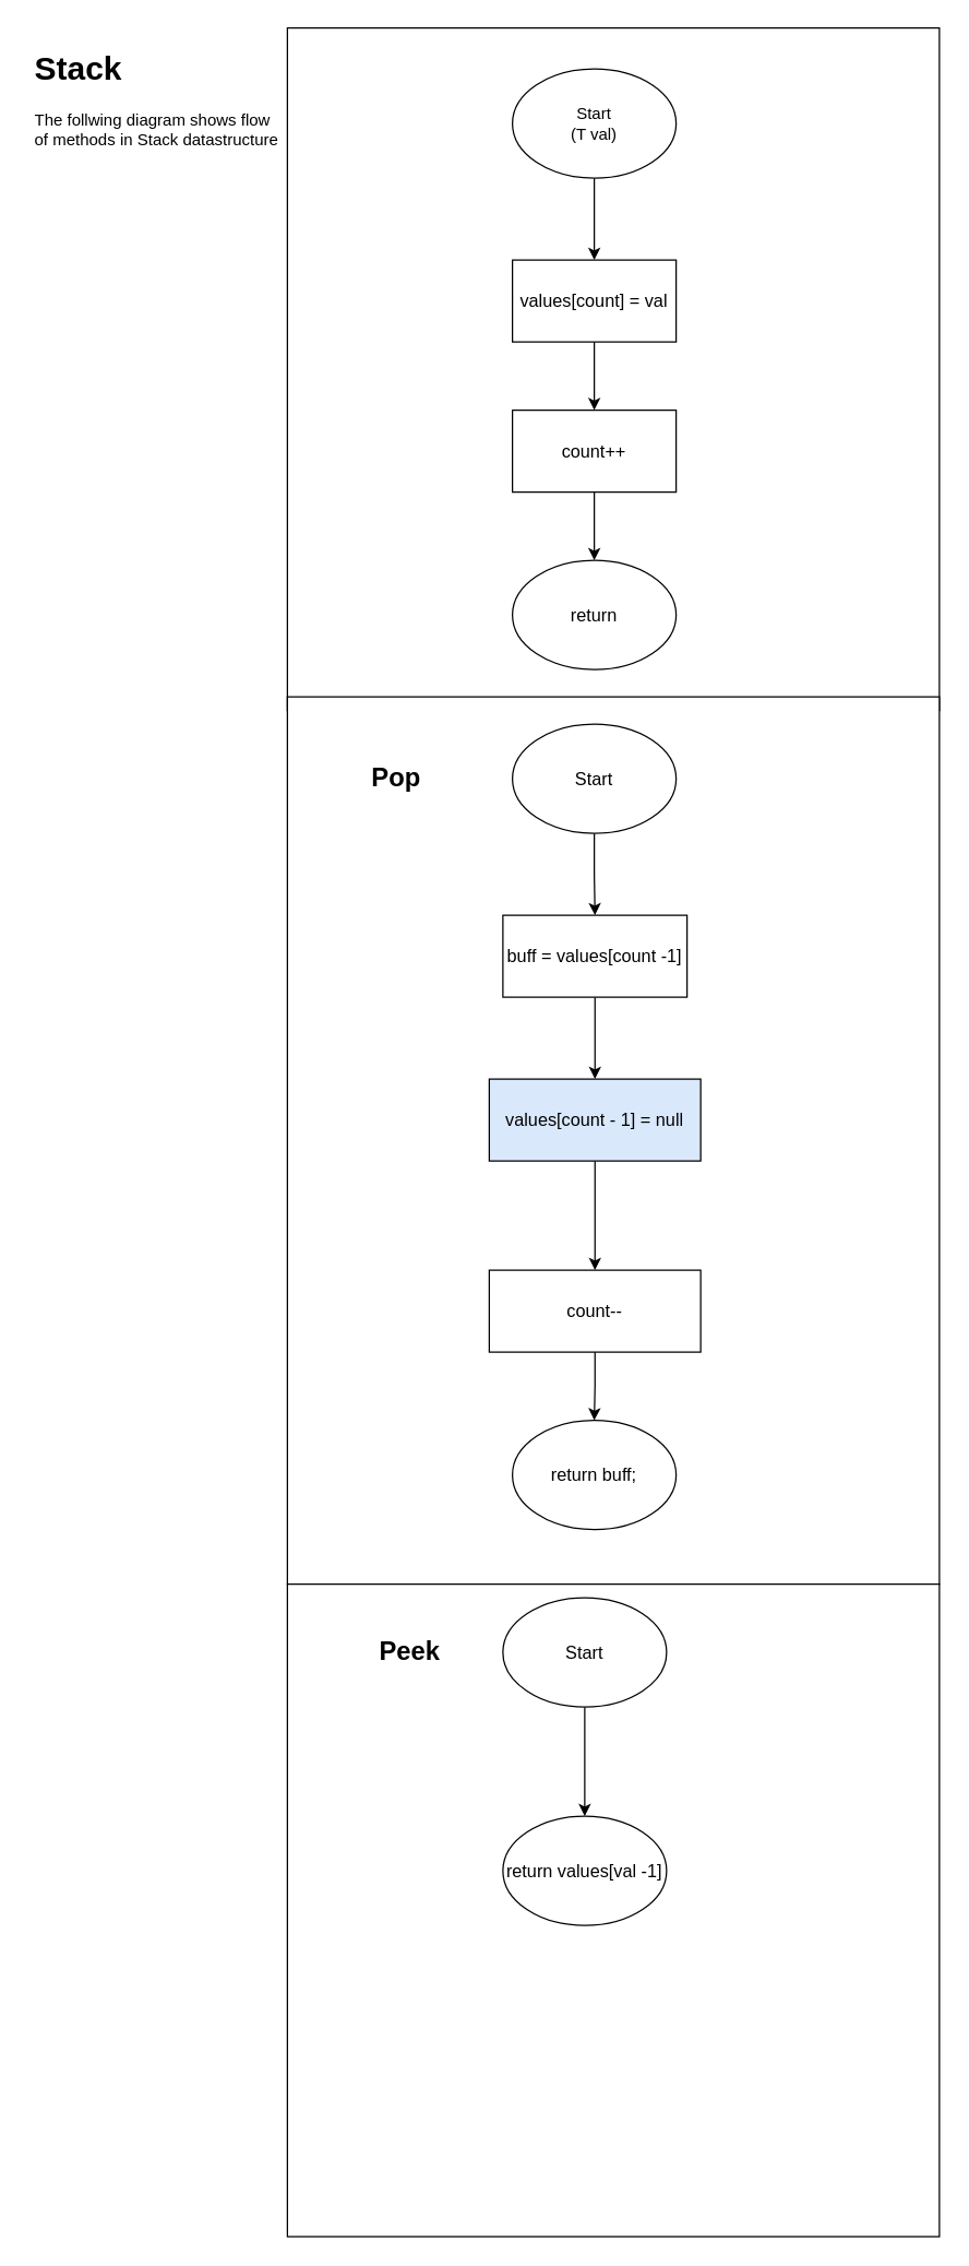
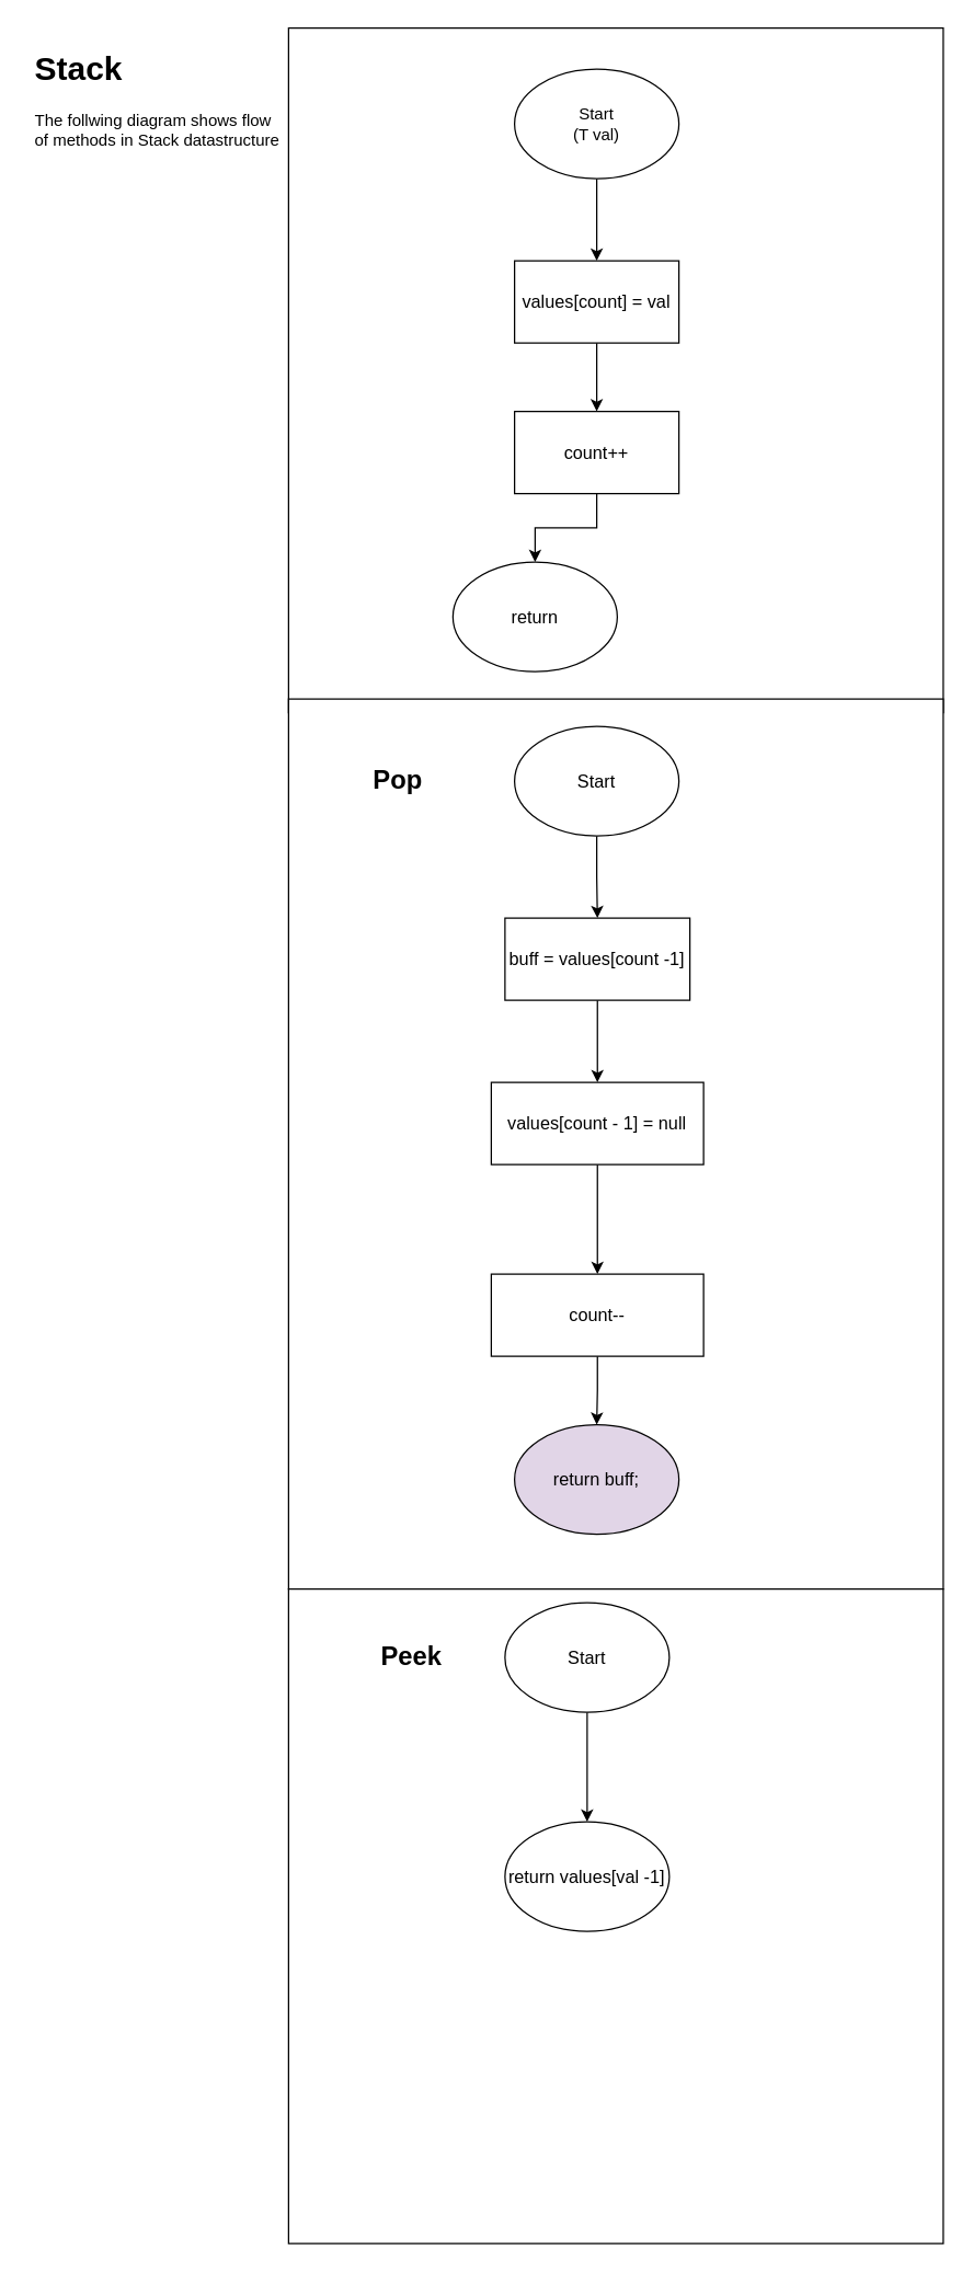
  <mxCell id="0" />
  <mxCell id="1" parent="0" />
  <mxCell id="2" value="" style="rounded=0;whiteSpace=wrap;html=1;fontSize=13;" vertex="1" parent="1"><mxGeometry x="210" width="478" height="500" as="geometry" y="20" /></mxCell>
  <mxCell id="3" value="" style="rounded=0;whiteSpace=wrap;html=1;fontSize=13;" vertex="1" parent="1"><mxGeometry x="210" y="510" width="478" height="650" as="geometry" /></mxCell>
  <mxCell id="4" value="" style="whiteSpace=wrap;html=1;aspect=fixed;fontSize=13;" vertex="1" parent="1"><mxGeometry x="210" y="1160" width="478" height="478" as="geometry" /></mxCell>
  <mxCell id="5" value="&lt;h1&gt;Stack&lt;/h1&gt;&lt;div&gt;The follwing diagram shows flow of methods in Stack datastructure&lt;br&gt;&lt;/div&gt;" style="text;html=1;strokeColor=none;fillColor=none;spacing=5;spacingTop=-20;whiteSpace=wrap;overflow=hidden;rounded=0;" vertex="1" parent="1"><mxGeometry x="20" y="30" width="190" height="120" as="geometry" /></mxCell>
  <mxCell id="6" value="" style="edgeStyle=orthogonalEdgeStyle;rounded=0;orthogonalLoop=1;jettySize=auto;html=1;fontSize=19;" edge="1" parent="1" source="7" target="9"><mxGeometry relative="1" as="geometry" /></mxCell>
  <mxCell id="7" value="&lt;div&gt;Start&lt;/div&gt;&lt;div&gt;(T val)&lt;br&gt;&lt;/div&gt;" style="ellipse;whiteSpace=wrap;html=1;" vertex="1" parent="1"><mxGeometry x="375" y="50" width="120" height="80" as="geometry" /></mxCell>
  <mxCell id="8" value="" style="edgeStyle=orthogonalEdgeStyle;rounded=0;orthogonalLoop=1;jettySize=auto;html=1;fontSize=13;" edge="1" parent="1" source="9" target="11"><mxGeometry relative="1" as="geometry" /></mxCell>
  <mxCell id="9" value="values[count] = val" style="rounded=0;whiteSpace=wrap;html=1;fontSize=13;" vertex="1" parent="1"><mxGeometry x="375" y="190" width="120" height="60" as="geometry" /></mxCell>
  <mxCell id="10" value="" style="edgeStyle=orthogonalEdgeStyle;rounded=0;orthogonalLoop=1;jettySize=auto;html=1;fontSize=13;" edge="1" parent="1" source="11" target="12"><mxGeometry relative="1" as="geometry" /></mxCell>
  <mxCell id="11" value="count++" style="rounded=0;whiteSpace=wrap;html=1;fontSize=13;" vertex="1" parent="1"><mxGeometry x="375" y="300" width="120" height="60" as="geometry" /></mxCell>
- <mxCell id="12" value="return" style="ellipse;whiteSpace=wrap;html=1;fontSize=13;" vertex="1" parent="1"><mxGeometry x="375" y="410" width="120" height="80" as="geometry" /></mxCell>
+ <mxCell id="12" value="return" style="ellipse;whiteSpace=wrap;html=1;fontSize=13;" vertex="1" parent="1"><mxGeometry x="330" y="410" width="120" height="80" as="geometry" /></mxCell>
  <mxCell id="13" value="&lt;div&gt;Pop&lt;/div&gt;" style="text;html=1;strokeColor=none;fillColor=none;align=center;verticalAlign=middle;whiteSpace=wrap;rounded=0;fontSize=19;fontStyle=1" vertex="1" parent="1"><mxGeometry x="270" y="560" width="40" height="20" as="geometry" /></mxCell>
  <mxCell id="14" value="" style="edgeStyle=orthogonalEdgeStyle;rounded=0;orthogonalLoop=1;jettySize=auto;html=1;fontSize=13;" edge="1" parent="1" source="15" target="17"><mxGeometry relative="1" as="geometry" /></mxCell>
  <mxCell id="15" value="Start" style="ellipse;whiteSpace=wrap;html=1;fontSize=13;" vertex="1" parent="1"><mxGeometry x="375" y="530" width="120" height="80" as="geometry" /></mxCell>
  <mxCell id="16" value="" style="edgeStyle=orthogonalEdgeStyle;rounded=0;orthogonalLoop=1;jettySize=auto;html=1;fontSize=13;" edge="1" parent="1" source="17" target="19"><mxGeometry relative="1" as="geometry" /></mxCell>
  <mxCell id="17" value="buff = values[count -1]" style="rounded=0;whiteSpace=wrap;html=1;fontSize=13;" vertex="1" parent="1"><mxGeometry x="368" y="670" width="135" height="60" as="geometry" /></mxCell>
  <mxCell id="18" value="" style="edgeStyle=orthogonalEdgeStyle;rounded=0;orthogonalLoop=1;jettySize=auto;html=1;fontSize=13;" edge="1" parent="1" source="19" target="21"><mxGeometry relative="1" as="geometry" /></mxCell>
- <mxCell id="19" value="values[count - 1] = null" style="rounded=0;whiteSpace=wrap;html=1;fontSize=13;fillColor=#dae8fc;" vertex="1" parent="1"><mxGeometry x="358" y="790" width="155" height="60" as="geometry" /></mxCell>
+ <mxCell id="19" value="values[count - 1] = null" style="rounded=0;whiteSpace=wrap;html=1;fontSize=13;" vertex="1" parent="1"><mxGeometry x="358" y="790" width="155" height="60" as="geometry" /></mxCell>
  <mxCell id="20" value="" style="edgeStyle=orthogonalEdgeStyle;rounded=0;orthogonalLoop=1;jettySize=auto;html=1;fontSize=13;" edge="1" parent="1" source="21" target="22"><mxGeometry relative="1" as="geometry" /></mxCell>
  <mxCell id="21" value="count--" style="rounded=0;whiteSpace=wrap;html=1;fontSize=13;" vertex="1" parent="1"><mxGeometry x="358" y="930" width="155" height="60" as="geometry" /></mxCell>
- <mxCell id="22" value="return buff;" style="ellipse;whiteSpace=wrap;html=1;fontSize=13;" vertex="1" parent="1"><mxGeometry x="375" y="1040" width="120" height="80" as="geometry" /></mxCell>
+ <mxCell id="22" value="return buff;" style="ellipse;whiteSpace=wrap;html=1;fontSize=13;fillColor=#e1d5e7;" vertex="1" parent="1"><mxGeometry x="375" y="1040" width="120" height="80" as="geometry" /></mxCell>
  <mxCell id="23" value="Peek" style="text;html=1;strokeColor=none;fillColor=none;align=center;verticalAlign=middle;whiteSpace=wrap;rounded=0;fontSize=19;fontStyle=1" vertex="1" parent="1"><mxGeometry x="280" y="1200" width="40" height="20" as="geometry" /></mxCell>
  <mxCell id="24" value="" style="edgeStyle=orthogonalEdgeStyle;rounded=0;orthogonalLoop=1;jettySize=auto;html=1;fontSize=13;" edge="1" parent="1" source="25" target="26"><mxGeometry relative="1" as="geometry" /></mxCell>
  <mxCell id="25" value="Start" style="ellipse;whiteSpace=wrap;html=1;fontSize=13;" vertex="1" parent="1"><mxGeometry x="368" y="1170" width="120" height="80" as="geometry" /></mxCell>
  <mxCell id="26" value="return values[val -1]" style="ellipse;whiteSpace=wrap;html=1;fontSize=13;" vertex="1" parent="1"><mxGeometry x="368" y="1330" width="120" height="80" as="geometry" /></mxCell>
